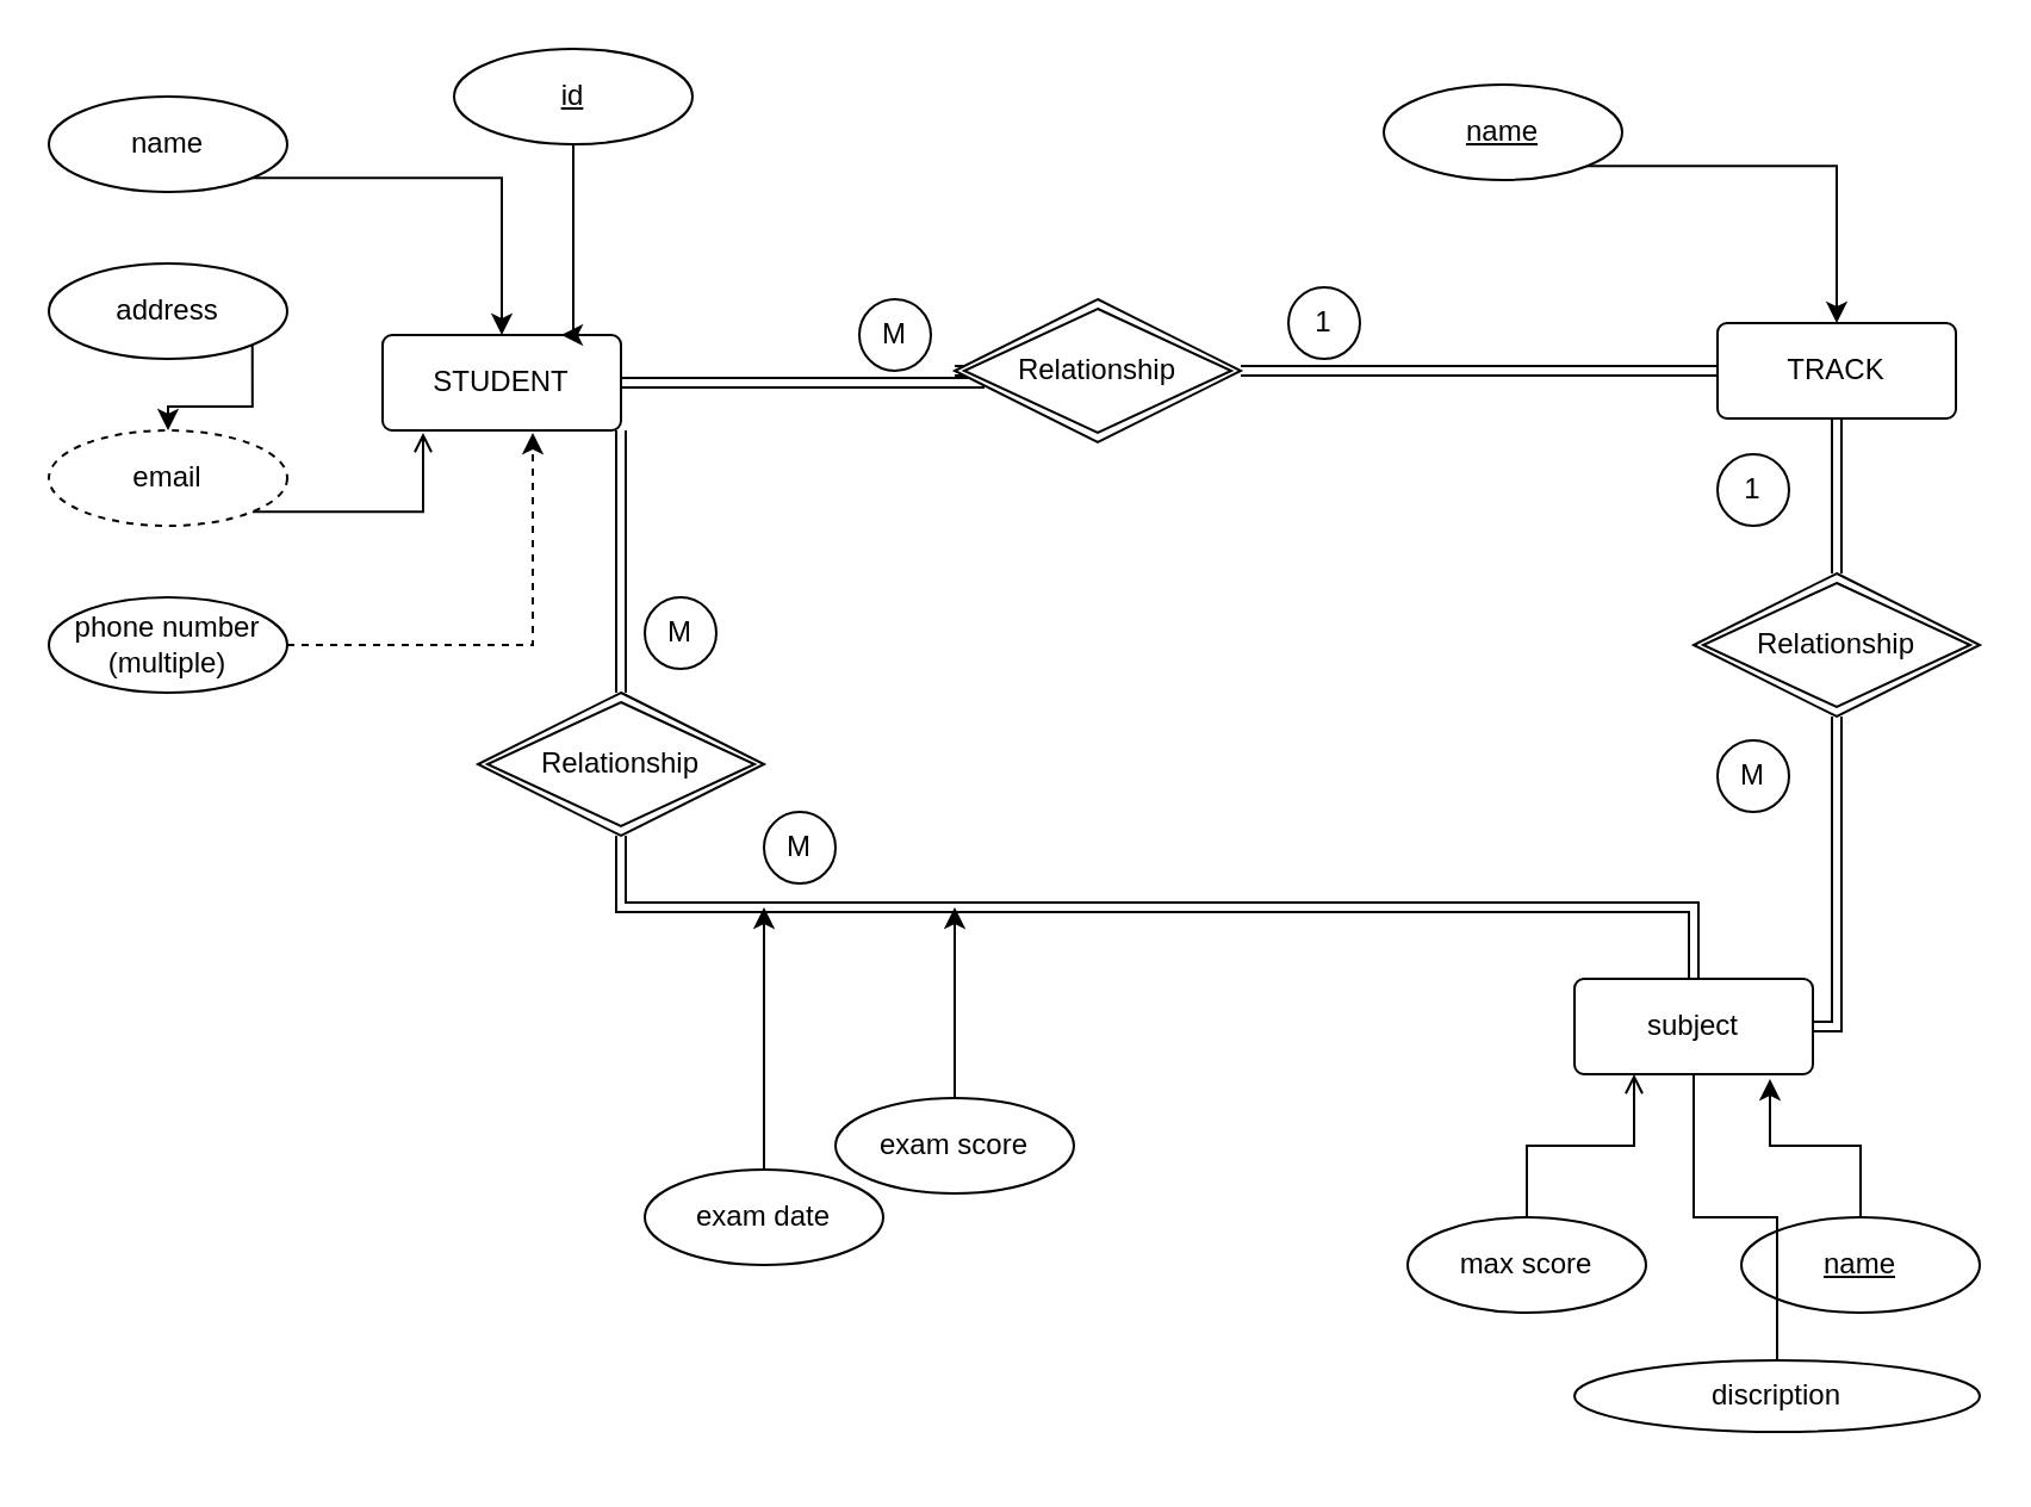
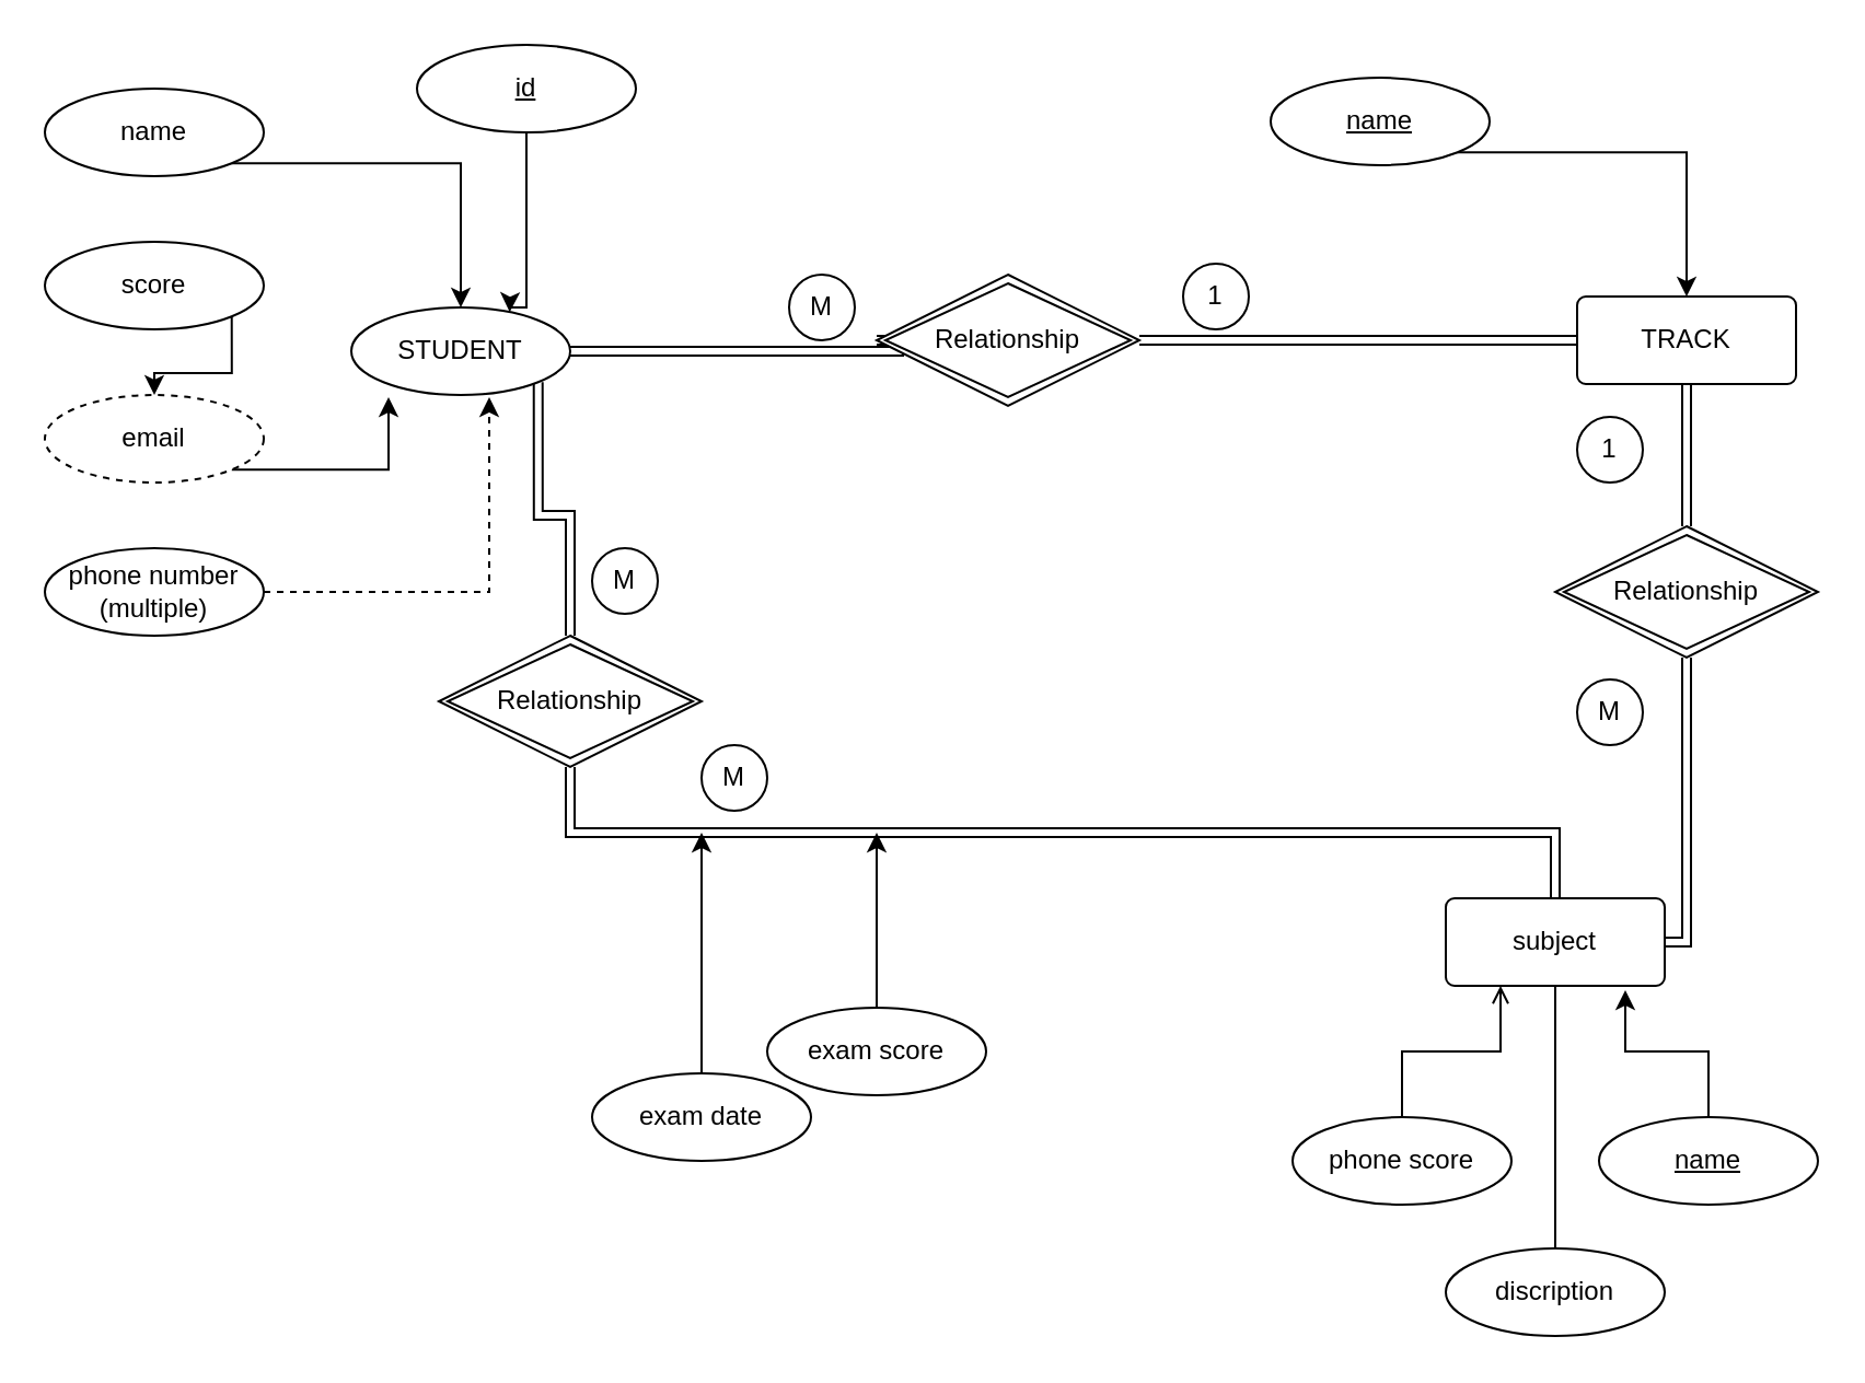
  <mxCell id="0" />
  <mxCell id="1" parent="0" />
  <mxCell id="2" style="edgeStyle=orthogonalEdgeStyle;rounded=0;orthogonalLoop=1;jettySize=auto;html=1;exitX=1;exitY=0.5;exitDx=0;exitDy=0;entryX=0;entryY=0.5;entryDx=0;entryDy=0;shape=link;" edge="1" parent="1" source="4" target="8"><mxGeometry relative="1" as="geometry"><Array as="points"><mxPoint x="410" y="160" /></Array></mxGeometry></mxCell>
  <mxCell id="3" style="edgeStyle=orthogonalEdgeStyle;shape=link;rounded=0;orthogonalLoop=1;jettySize=auto;html=1;exitX=1;exitY=1;exitDx=0;exitDy=0;entryX=0.5;entryY=0;entryDx=0;entryDy=0;" edge="1" parent="1" source="4" target="33"><mxGeometry relative="1" as="geometry" /></mxCell>
- <mxCell id="4" value="STUDENT" style="rounded=1;arcSize=10;whiteSpace=wrap;html=1;align=center;" vertex="1" parent="1"><mxGeometry x="160" y="140" width="100" height="40" as="geometry" /></mxCell>
+ <mxCell id="4" value="STUDENT" style="ellipse;arcSize=10;whiteSpace=wrap;html=1;align=center;" vertex="1" parent="1"><mxGeometry x="160" y="140" width="100" height="40" as="geometry" /></mxCell>
  <mxCell id="5" style="edgeStyle=orthogonalEdgeStyle;shape=link;rounded=0;orthogonalLoop=1;jettySize=auto;html=1;exitX=0.5;exitY=0;exitDx=0;exitDy=0;entryX=0.5;entryY=1;entryDx=0;entryDy=0;" edge="1" parent="1" source="6" target="17"><mxGeometry relative="1" as="geometry" /></mxCell>
  <mxCell id="6" value="Relationship" style="shape=rhombus;double=1;perimeter=rhombusPerimeter;whiteSpace=wrap;html=1;align=center;" vertex="1" parent="1"><mxGeometry x="710" y="240" width="120" height="60" as="geometry" /></mxCell>
  <mxCell id="7" style="edgeStyle=orthogonalEdgeStyle;rounded=0;orthogonalLoop=1;jettySize=auto;html=1;exitX=1;exitY=0.5;exitDx=0;exitDy=0;entryX=0;entryY=0.5;entryDx=0;entryDy=0;shape=link;" edge="1" parent="1" source="8" target="17"><mxGeometry relative="1" as="geometry" /></mxCell>
  <mxCell id="8" value="Relationship" style="shape=rhombus;double=1;perimeter=rhombusPerimeter;whiteSpace=wrap;html=1;align=center;" vertex="1" parent="1"><mxGeometry x="400" y="125" width="120" height="60" as="geometry" /></mxCell>
  <mxCell id="9" style="edgeStyle=orthogonalEdgeStyle;rounded=0;orthogonalLoop=1;jettySize=auto;html=1;exitX=1;exitY=1;exitDx=0;exitDy=0;entryX=0.5;entryY=0;entryDx=0;entryDy=0;" edge="1" parent="1" source="10" target="4"><mxGeometry relative="1" as="geometry" /></mxCell>
  <mxCell id="10" value="name" style="ellipse;whiteSpace=wrap;html=1;align=center;" vertex="1" parent="1"><mxGeometry x="20" y="40" width="100" height="40" as="geometry" /></mxCell>
  <mxCell id="11" style="edgeStyle=orthogonalEdgeStyle;rounded=0;orthogonalLoop=1;jettySize=auto;html=1;exitX=1;exitY=1;exitDx=0;exitDy=0;" edge="1" parent="1" source="12" target="14"><mxGeometry relative="1" as="geometry" /></mxCell>
- <mxCell id="12" value="address" style="ellipse;whiteSpace=wrap;html=1;align=center;" vertex="1" parent="1"><mxGeometry x="20" y="110" width="100" height="40" as="geometry" /></mxCell>
- <mxCell id="13" style="edgeStyle=orthogonalEdgeStyle;rounded=0;orthogonalLoop=1;jettySize=auto;html=1;exitX=1;exitY=1;exitDx=0;exitDy=0;entryX=0.17;entryY=1.025;entryDx=0;entryDy=0;entryPerimeter=0;endArrow=open;" edge="1" parent="1" source="14" target="4"><mxGeometry relative="1" as="geometry" /></mxCell>
+ <mxCell id="12" value="score" style="ellipse;whiteSpace=wrap;html=1;align=center;" vertex="1" parent="1"><mxGeometry x="20" y="110" width="100" height="40" as="geometry" /></mxCell>
+ <mxCell id="13" style="edgeStyle=orthogonalEdgeStyle;rounded=0;orthogonalLoop=1;jettySize=auto;html=1;exitX=1;exitY=1;exitDx=0;exitDy=0;entryX=0.17;entryY=1.025;entryDx=0;entryDy=0;entryPerimeter=0;" edge="1" parent="1" source="14" target="4"><mxGeometry relative="1" as="geometry" /></mxCell>
  <mxCell id="14" value="email" style="ellipse;whiteSpace=wrap;html=1;align=center;dashed=1;" vertex="1" parent="1"><mxGeometry x="20" y="180" width="100" height="40" as="geometry" /></mxCell>
  <mxCell id="15" style="edgeStyle=orthogonalEdgeStyle;rounded=0;orthogonalLoop=1;jettySize=auto;html=1;exitX=1;exitY=0.5;exitDx=0;exitDy=0;entryX=0.63;entryY=1.025;entryDx=0;entryDy=0;entryPerimeter=0;dashed=1;" edge="1" parent="1" source="16" target="4"><mxGeometry relative="1" as="geometry" /></mxCell>
  <mxCell id="16" value="phone number (multiple)" style="ellipse;whiteSpace=wrap;html=1;align=center;" vertex="1" parent="1"><mxGeometry x="20" y="250" width="100" height="40" as="geometry" /></mxCell>
  <mxCell id="17" value="TRACK" style="rounded=1;arcSize=10;whiteSpace=wrap;html=1;align=center;" vertex="1" parent="1"><mxGeometry x="720" y="135" width="100" height="40" as="geometry" /></mxCell>
  <mxCell id="18" style="edgeStyle=orthogonalEdgeStyle;rounded=0;orthogonalLoop=1;jettySize=auto;html=1;exitX=1;exitY=1;exitDx=0;exitDy=0;entryX=0.5;entryY=0;entryDx=0;entryDy=0;" edge="1" source="19" target="17" parent="1"><mxGeometry relative="1" as="geometry" /></mxCell>
  <mxCell id="19" value="&lt;u&gt;name&lt;/u&gt;" style="ellipse;whiteSpace=wrap;html=1;align=center;" vertex="1" parent="1"><mxGeometry x="580" y="35" width="100" height="40" as="geometry" /></mxCell>
  <mxCell id="20" value="M" style="ellipse;whiteSpace=wrap;html=1;aspect=fixed;" vertex="1" parent="1"><mxGeometry x="360" y="125" width="30" height="30" as="geometry" /></mxCell>
  <mxCell id="21" value="1" style="ellipse;whiteSpace=wrap;html=1;aspect=fixed;" vertex="1" parent="1"><mxGeometry x="540" y="120" width="30" height="30" as="geometry" /></mxCell>
  <mxCell id="22" style="edgeStyle=orthogonalEdgeStyle;shape=link;rounded=0;orthogonalLoop=1;jettySize=auto;html=1;exitX=1;exitY=0.5;exitDx=0;exitDy=0;entryX=0.5;entryY=1;entryDx=0;entryDy=0;" edge="1" parent="1" source="23" target="6"><mxGeometry relative="1" as="geometry"><Array as="points"><mxPoint x="770" y="430" /></Array></mxGeometry></mxCell>
  <mxCell id="23" value="subject" style="rounded=1;arcSize=10;whiteSpace=wrap;html=1;align=center;" vertex="1" parent="1"><mxGeometry x="660" y="410" width="100" height="40" as="geometry" /></mxCell>
  <mxCell id="24" style="edgeStyle=orthogonalEdgeStyle;rounded=0;orthogonalLoop=1;jettySize=auto;html=1;exitX=0.5;exitY=0;exitDx=0;exitDy=0;entryX=0.82;entryY=1.05;entryDx=0;entryDy=0;entryPerimeter=0;" edge="1" parent="1" source="25" target="23"><mxGeometry relative="1" as="geometry" /></mxCell>
  <mxCell id="25" value="&lt;u&gt;name&lt;/u&gt;" style="ellipse;whiteSpace=wrap;html=1;align=center;" vertex="1" parent="1"><mxGeometry x="730" y="510" width="100" height="40" as="geometry" /></mxCell>
  <mxCell id="26" style="edgeStyle=orthogonalEdgeStyle;rounded=0;orthogonalLoop=1;jettySize=auto;html=1;exitX=0.5;exitY=0;exitDx=0;exitDy=0;entryX=0.5;entryY=1;entryDx=0;entryDy=0;endArrow=none;" edge="1" parent="1" source="27" target="23"><mxGeometry relative="1" as="geometry" /></mxCell>
- <mxCell id="27" value="discription" style="ellipse;whiteSpace=wrap;html=1;align=center;" vertex="1" parent="1"><mxGeometry x="660" y="570" width="170" height="30" as="geometry" /></mxCell>
+ <mxCell id="27" value="discription" style="ellipse;whiteSpace=wrap;html=1;align=center;" vertex="1" parent="1"><mxGeometry x="660" y="570" width="100" height="40" as="geometry" /></mxCell>
  <mxCell id="28" style="edgeStyle=orthogonalEdgeStyle;rounded=0;orthogonalLoop=1;jettySize=auto;html=1;exitX=0.5;exitY=0;exitDx=0;exitDy=0;entryX=0.25;entryY=1;entryDx=0;entryDy=0;endArrow=open;" edge="1" parent="1" source="29" target="23"><mxGeometry relative="1" as="geometry" /></mxCell>
- <mxCell id="29" value="max score" style="ellipse;whiteSpace=wrap;html=1;align=center;" vertex="1" parent="1"><mxGeometry x="590" y="510" width="100" height="40" as="geometry" /></mxCell>
+ <mxCell id="29" value="phone score" style="ellipse;whiteSpace=wrap;html=1;align=center;" vertex="1" parent="1"><mxGeometry x="590" y="510" width="100" height="40" as="geometry" /></mxCell>
  <mxCell id="30" value="1" style="ellipse;whiteSpace=wrap;html=1;aspect=fixed;" vertex="1" parent="1"><mxGeometry x="720" y="190" width="30" height="30" as="geometry" /></mxCell>
  <mxCell id="31" value="M" style="ellipse;whiteSpace=wrap;html=1;aspect=fixed;" vertex="1" parent="1"><mxGeometry x="720" y="310" width="30" height="30" as="geometry" /></mxCell>
  <mxCell id="32" style="edgeStyle=orthogonalEdgeStyle;shape=link;rounded=0;orthogonalLoop=1;jettySize=auto;html=1;exitX=0.5;exitY=1;exitDx=0;exitDy=0;entryX=0.5;entryY=0;entryDx=0;entryDy=0;" edge="1" parent="1" source="33" target="23"><mxGeometry relative="1" as="geometry" /></mxCell>
  <mxCell id="33" value="Relationship" style="shape=rhombus;double=1;perimeter=rhombusPerimeter;whiteSpace=wrap;html=1;align=center;" vertex="1" parent="1"><mxGeometry x="200" y="290" width="120" height="60" as="geometry" /></mxCell>
  <mxCell id="34" value="M" style="ellipse;whiteSpace=wrap;html=1;aspect=fixed;" vertex="1" parent="1"><mxGeometry x="270" y="250" width="30" height="30" as="geometry" /></mxCell>
  <mxCell id="35" value="M" style="ellipse;whiteSpace=wrap;html=1;aspect=fixed;" vertex="1" parent="1"><mxGeometry x="320" y="340" width="30" height="30" as="geometry" /></mxCell>
  <mxCell id="36" style="edgeStyle=orthogonalEdgeStyle;rounded=0;orthogonalLoop=1;jettySize=auto;html=1;exitX=0.5;exitY=0;exitDx=0;exitDy=0;" edge="1" parent="1" source="37"><mxGeometry relative="1" as="geometry"><mxPoint x="320" y="380" as="targetPoint" /></mxGeometry></mxCell>
  <mxCell id="37" value="exam date" style="ellipse;whiteSpace=wrap;html=1;align=center;" vertex="1" parent="1"><mxGeometry x="270" y="490" width="100" height="40" as="geometry" /></mxCell>
  <mxCell id="38" style="edgeStyle=orthogonalEdgeStyle;rounded=0;orthogonalLoop=1;jettySize=auto;html=1;exitX=0.5;exitY=0;exitDx=0;exitDy=0;" edge="1" parent="1" source="39"><mxGeometry relative="1" as="geometry"><mxPoint x="400" y="380" as="targetPoint" /></mxGeometry></mxCell>
  <mxCell id="39" value="exam score" style="ellipse;whiteSpace=wrap;html=1;align=center;" vertex="1" parent="1"><mxGeometry x="350" y="460" width="100" height="40" as="geometry" /></mxCell>
  <mxCell id="40" style="edgeStyle=orthogonalEdgeStyle;rounded=0;orthogonalLoop=1;jettySize=auto;html=1;exitX=0.5;exitY=1;exitDx=0;exitDy=0;entryX=0.75;entryY=0;entryDx=0;entryDy=0;" edge="1" parent="1" source="41" target="4"><mxGeometry relative="1" as="geometry"><Array as="points"><mxPoint x="240" y="140" /></Array></mxGeometry></mxCell>
  <mxCell id="41" value="&lt;u&gt;id&lt;/u&gt;" style="ellipse;whiteSpace=wrap;html=1;align=center;" vertex="1" parent="1"><mxGeometry x="190" y="20" width="100" height="40" as="geometry" /></mxCell>
